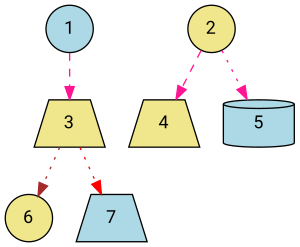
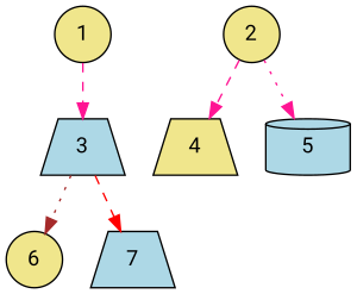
  digraph {
    fontname="Roboto Mono"
    node [attr_1=4 attr_2=W fillcolor=khaki fontname="Roboto Mono" shape=circle style=filled]
    edge [color=deeppink fontname="Roboto Mono" style=dashed]
-   1 [attr_1=7 fillcolor=lightblue]
-   3 [attr_2=Q shape=trapezium]
+   1 [attr_1=7]
+   3 [attr_2=Q fillcolor=lightblue shape=trapezium]
    2 [attr_1=1 attr_2=J]
    4 [attr_1=10 attr_2=C shape=trapezium]
    5 [attr_2=T fillcolor=lightblue shape=cylinder]
    6 [attr_1=5]
    7 [attr_1=3 attr_2=S fillcolor=lightblue shape=trapezium]
    1 -> 3 [attr1=J attr2=10]
    3 -> 6 [attr1=P attr2=1 color=brown style=dotted]
-   3 -> 7 [attr1=K attr2=3 color=red style=dotted]
+   3 -> 7 [attr1=K attr2=3 color=red]
    2 -> 4 [attr1=B attr2=6]
    2 -> 5 [attr1=V attr2=9 style=dotted]
  }
